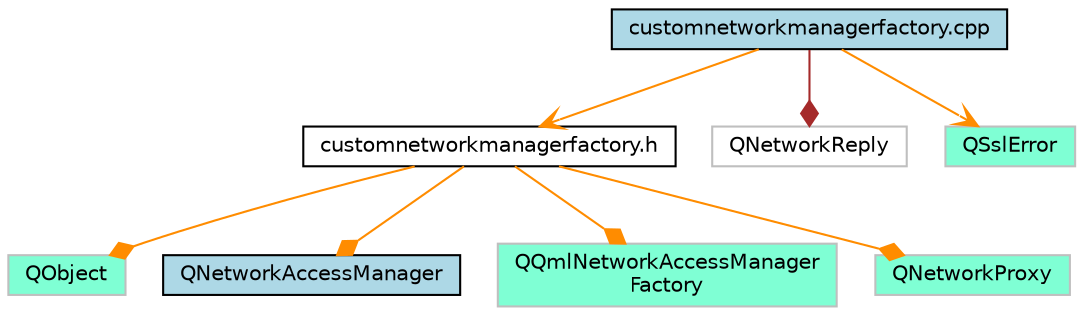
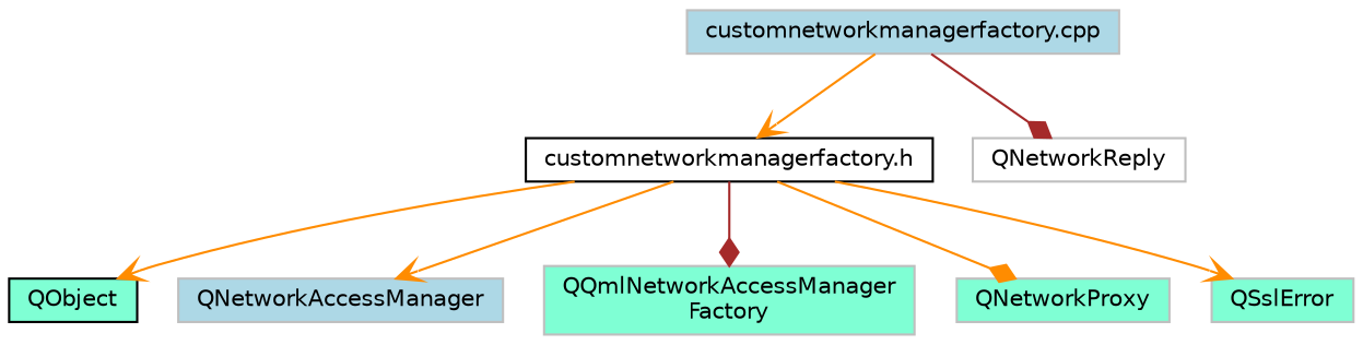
  digraph {
    node [color=grey75 fillcolor=aquamarine fontname=Helvetica fontsize=10 shape=record style=filled]
    edge [arrowhead=diamond color=darkorange fontname=Helvetica fontsize=10 labelfontname=Helvetica labelfontsize=10 style=solid]
-   n1 [color=black fillcolor=lightblue fontcolor=black height=0.2 label="customnetworkmanagerfactory.cpp" width=0.4]
+   n1 [fillcolor=lightblue fontcolor=black height=0.2 label="customnetworkmanagerfactory.cpp" width=0.4]
    n2 [color=black fillcolor=white height=0.2 label="customnetworkmanagerfactory.h" width=0.4]
    n3 [fillcolor=white height=0.2 label=QNetworkReply width=0.4]
-   n4 [height=0.2 label=QObject width=0.4]
-   n5 [color=black fillcolor=lightblue height=0.2 label=QNetworkAccessManager width=0.4]
+   n4 [color=black height=0.2 label=QObject width=0.4]
+   n5 [fillcolor=lightblue height=0.2 label=QNetworkAccessManager width=0.4]
    n6 [height=0.2 label="QQmlNetworkAccessManager\lFactory" width=0.4]
    n7 [height=0.2 label=QNetworkProxy width=0.4]
    n8 [height=0.2 label=QSslError width=0.4]
    n1 -> n2 [arrowhead=vee]
    n1 -> n3 [color=brown]
-   n2 -> n4
-   n2 -> n5
-   n2 -> n6
+   n2 -> n4 [arrowhead=vee]
+   n2 -> n5 [arrowhead=vee]
+   n2 -> n6 [color=brown]
    n2 -> n7
-   n1 -> n8 [arrowhead=vee]
+   n2 -> n8 [arrowhead=vee]
  }
